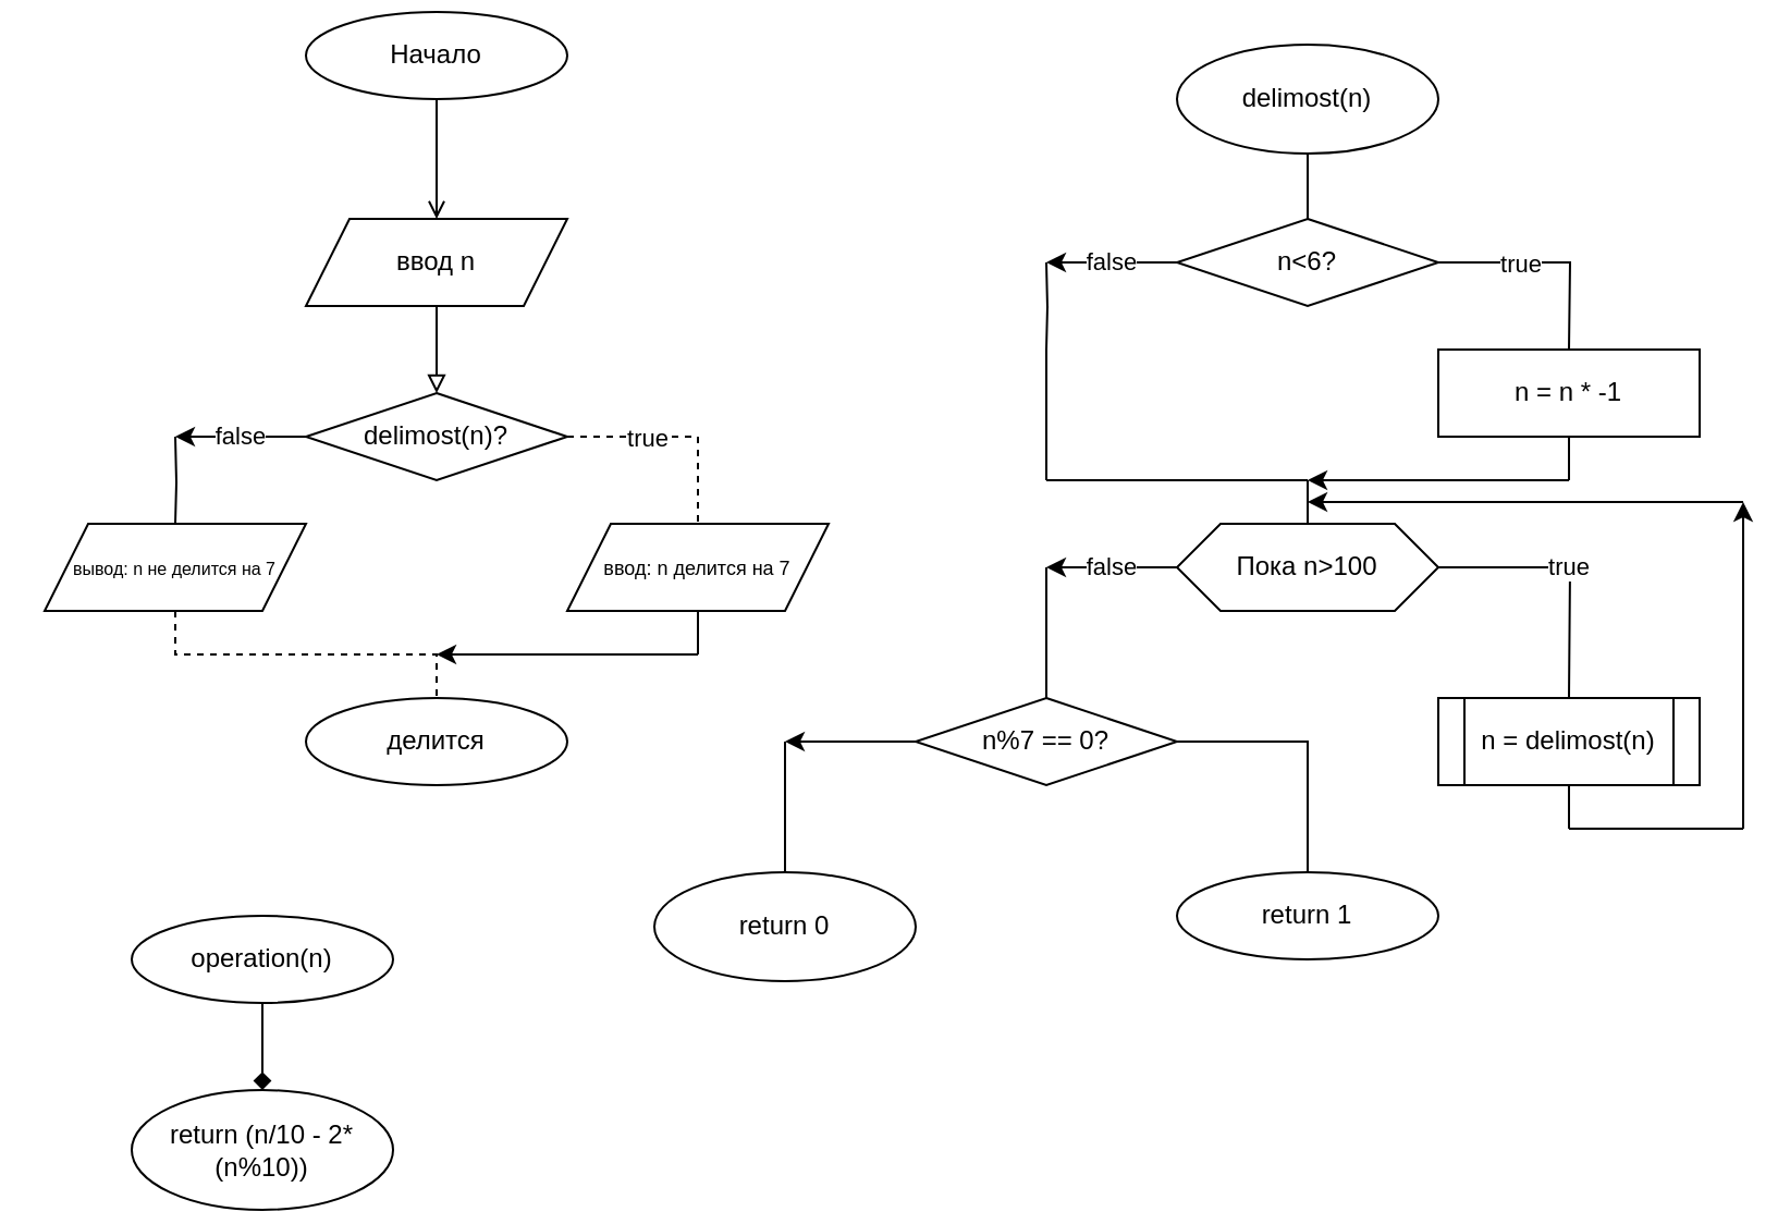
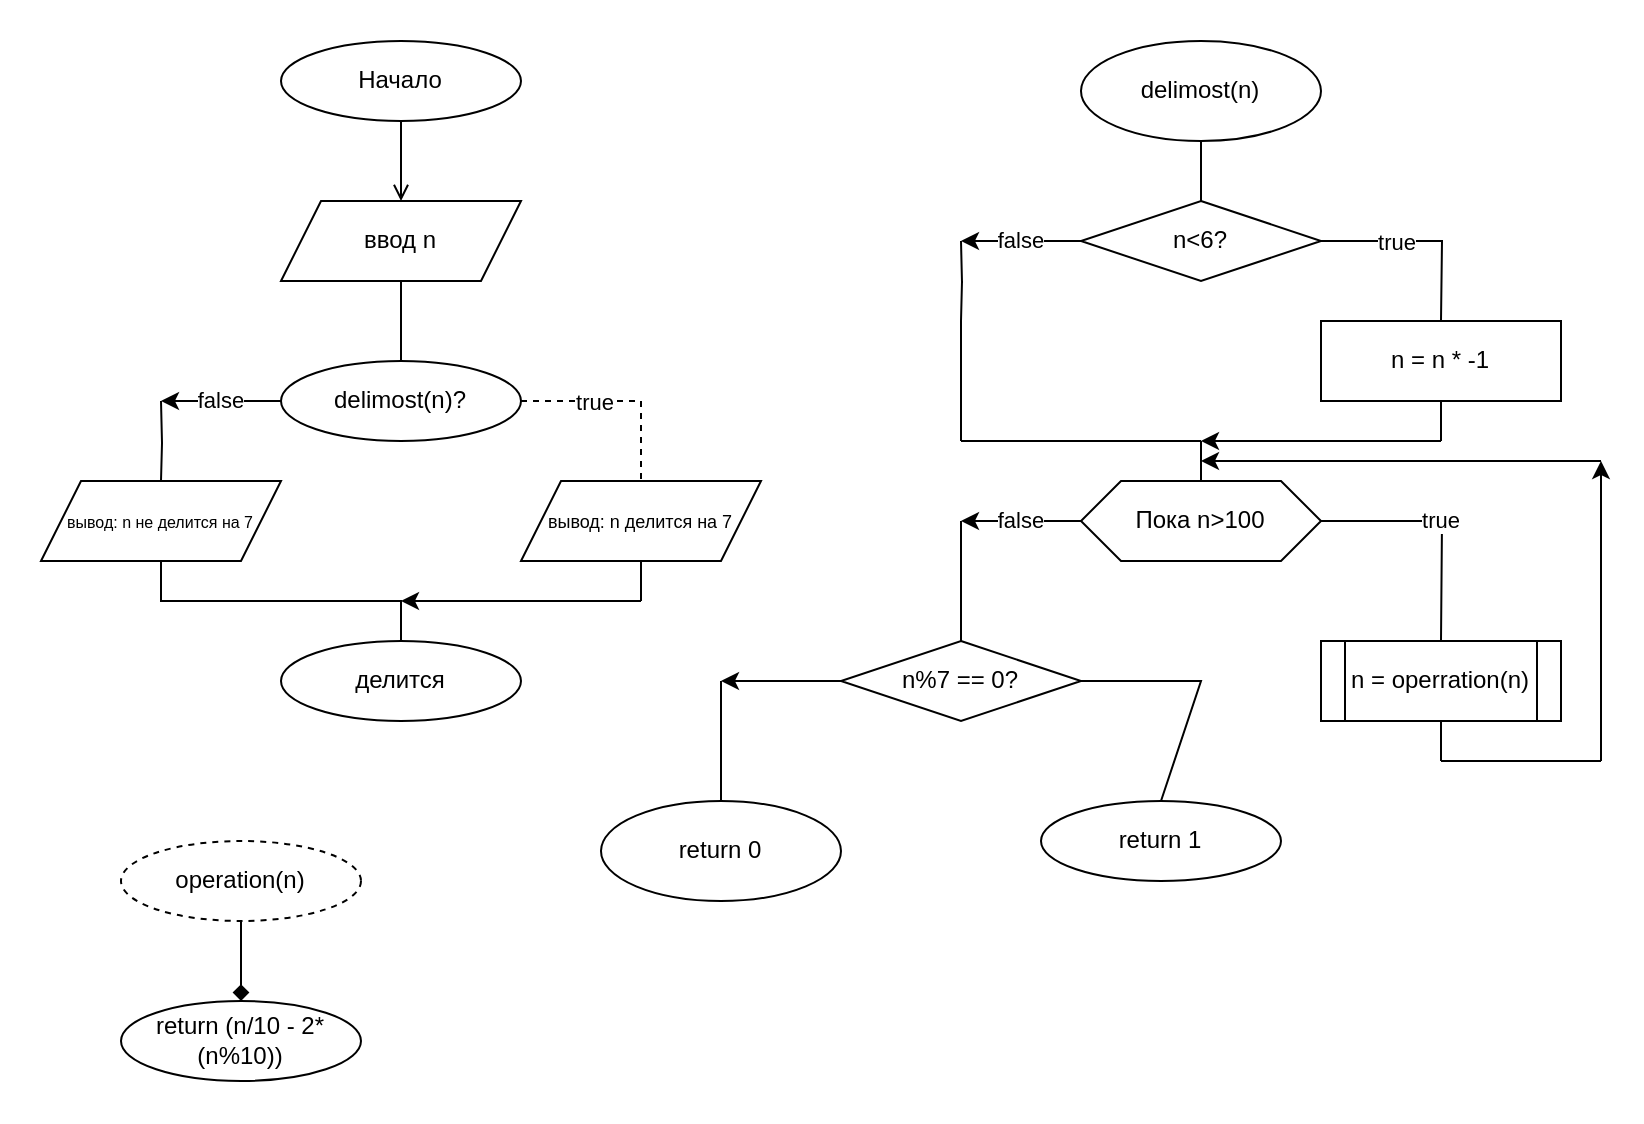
  <mxCell id="0" />
  <mxCell id="1" parent="0" />
  <mxCell id="2" value="" style="edgeStyle=orthogonalEdgeStyle;rounded=0;orthogonalLoop=1;jettySize=auto;html=1;endArrow=open;endFill=0;" parent="1" source="3" target="5" edge="1"><mxGeometry relative="1" as="geometry" /></mxCell>
- <mxCell id="3" value="Начало" style="ellipse;whiteSpace=wrap;html=1;" parent="1" vertex="1"><mxGeometry x="140" y="5" width="120" height="40" as="geometry" /></mxCell>
- <mxCell id="4" value="" style="edgeStyle=orthogonalEdgeStyle;rounded=0;orthogonalLoop=1;jettySize=auto;html=1;endArrow=block;endFill=0;" parent="1" source="5" target="9" edge="1"><mxGeometry relative="1" as="geometry" /></mxCell>
+ <mxCell id="3" value="Начало" style="ellipse;whiteSpace=wrap;html=1;" parent="1" vertex="1"><mxGeometry x="140" y="20" width="120" height="40" as="geometry" /></mxCell>
+ <mxCell id="4" value="" style="edgeStyle=orthogonalEdgeStyle;rounded=0;orthogonalLoop=1;jettySize=auto;html=1;endArrow=none;endFill=0;" parent="1" source="5" target="9" edge="1"><mxGeometry relative="1" as="geometry" /></mxCell>
  <mxCell id="5" value="ввод n" style="shape=parallelogram;perimeter=parallelogramPerimeter;whiteSpace=wrap;html=1;fixedSize=1;" parent="1" vertex="1"><mxGeometry x="140" y="100" width="120" height="40" as="geometry" /></mxCell>
  <mxCell id="6" value="" style="edgeStyle=orthogonalEdgeStyle;rounded=0;orthogonalLoop=1;jettySize=auto;html=1;exitX=1;exitY=0.5;exitDx=0;exitDy=0;endArrow=none;endFill=0;dashed=1;" parent="1" source="9" target="10" edge="1"><mxGeometry relative="1" as="geometry" /></mxCell>
  <mxCell id="7" value="true" style="edgeLabel;html=1;align=center;verticalAlign=middle;resizable=0;points=[];" parent="6" vertex="1" connectable="0"><mxGeometry x="-0.271" y="-2" relative="1" as="geometry"><mxPoint y="-2" as="offset" /></mxGeometry></mxCell>
  <mxCell id="8" value="" style="edgeStyle=orthogonalEdgeStyle;rounded=0;orthogonalLoop=1;jettySize=auto;html=1;endArrow=none;endFill=0;" parent="1" target="12" edge="1"><mxGeometry relative="1" as="geometry"><mxPoint x="80" y="200" as="sourcePoint" /><mxPoint x="90" y="260" as="targetPoint" /></mxGeometry></mxCell>
- <mxCell id="9" value="delimost(n)?" style="rhombus;whiteSpace=wrap;html=1;" parent="1" vertex="1"><mxGeometry x="140" y="180" width="120" height="40" as="geometry" /></mxCell>
- <mxCell id="10" value="&lt;font style=&quot;font-size: 9px&quot;&gt;ввод: n делится на 7&lt;/font&gt;" style="shape=parallelogram;perimeter=parallelogramPerimeter;whiteSpace=wrap;html=1;fixedSize=1;" parent="1" vertex="1"><mxGeometry x="260" y="240" width="120" height="40" as="geometry" /></mxCell>
- <mxCell id="11" value="" style="edgeStyle=orthogonalEdgeStyle;rounded=0;orthogonalLoop=1;jettySize=auto;html=1;endArrow=none;endFill=0;exitX=0.5;exitY=1;exitDx=0;exitDy=0;dashed=1;" parent="1" source="12" target="14" edge="1"><mxGeometry relative="1" as="geometry" /></mxCell>
+ <mxCell id="9" value="delimost(n)?" style="ellipse;whiteSpace=wrap;html=1;" parent="1" vertex="1"><mxGeometry x="140" y="180" width="120" height="40" as="geometry" /></mxCell>
+ <mxCell id="10" value="&lt;font style=&quot;font-size: 9px&quot;&gt;вывод: n делится на 7&lt;/font&gt;" style="shape=parallelogram;perimeter=parallelogramPerimeter;whiteSpace=wrap;html=1;fixedSize=1;" parent="1" vertex="1"><mxGeometry x="260" y="240" width="120" height="40" as="geometry" /></mxCell>
+ <mxCell id="11" value="" style="edgeStyle=orthogonalEdgeStyle;rounded=0;orthogonalLoop=1;jettySize=auto;html=1;endArrow=none;endFill=0;exitX=0.5;exitY=1;exitDx=0;exitDy=0;" parent="1" source="12" target="14" edge="1"><mxGeometry relative="1" as="geometry" /></mxCell>
  <mxCell id="12" value="&lt;font style=&quot;font-size: 8px&quot;&gt;вывод: n не делится на 7&lt;/font&gt;" style="shape=parallelogram;perimeter=parallelogramPerimeter;whiteSpace=wrap;html=1;fixedSize=1;" parent="1" vertex="1"><mxGeometry x="20" y="240" width="120" height="40" as="geometry" /></mxCell>
  <mxCell id="13" value="false" style="endArrow=classic;html=1;exitX=0;exitY=0.5;exitDx=0;exitDy=0;" parent="1" source="9" edge="1"><mxGeometry width="50" height="50" relative="1" as="geometry"><mxPoint x="160" y="280" as="sourcePoint" /><mxPoint x="80" y="200" as="targetPoint" /></mxGeometry></mxCell>
  <mxCell id="14" value="делится" style="ellipse;whiteSpace=wrap;html=1;" parent="1" vertex="1"><mxGeometry x="140" y="320" width="120" height="40" as="geometry" /></mxCell>
  <mxCell id="15" value="" style="endArrow=classic;html=1;" parent="1" edge="1"><mxGeometry width="50" height="50" relative="1" as="geometry"><mxPoint x="320" y="300" as="sourcePoint" /><mxPoint x="200" y="300" as="targetPoint" /></mxGeometry></mxCell>
  <mxCell id="16" value="" style="endArrow=none;html=1;entryX=0.5;entryY=1;entryDx=0;entryDy=0;" parent="1" target="10" edge="1"><mxGeometry width="50" height="50" relative="1" as="geometry"><mxPoint x="320" y="300" as="sourcePoint" /><mxPoint x="210" y="310" as="targetPoint" /></mxGeometry></mxCell>
  <mxCell id="17" value="" style="edgeStyle=orthogonalEdgeStyle;rounded=0;orthogonalLoop=1;jettySize=auto;html=1;endArrow=none;endFill=0;" parent="1" source="18" edge="1"><mxGeometry relative="1" as="geometry"><mxPoint x="600" y="100" as="targetPoint" /></mxGeometry></mxCell>
  <mxCell id="18" value="delimost(n)" style="ellipse;whiteSpace=wrap;html=1;" parent="1" vertex="1"><mxGeometry x="540" y="20" width="120" height="50" as="geometry" /></mxCell>
  <mxCell id="19" value="" style="edgeStyle=orthogonalEdgeStyle;rounded=0;orthogonalLoop=1;jettySize=auto;html=1;exitX=1;exitY=0.5;exitDx=0;exitDy=0;endArrow=none;endFill=0;" parent="1" source="22" edge="1"><mxGeometry relative="1" as="geometry"><mxPoint x="720" y="160" as="targetPoint" /></mxGeometry></mxCell>
  <mxCell id="20" value="true" style="edgeLabel;html=1;align=center;verticalAlign=middle;resizable=0;points=[];" parent="19" vertex="1" connectable="0"><mxGeometry x="-0.271" y="-2" relative="1" as="geometry"><mxPoint y="-2" as="offset" /></mxGeometry></mxCell>
  <mxCell id="21" value="" style="edgeStyle=orthogonalEdgeStyle;rounded=0;orthogonalLoop=1;jettySize=auto;html=1;endArrow=none;endFill=0;" parent="1" edge="1"><mxGeometry relative="1" as="geometry"><mxPoint x="480" y="120" as="sourcePoint" /><mxPoint x="480" y="160" as="targetPoint" /></mxGeometry></mxCell>
  <mxCell id="22" value="n&amp;lt;6?" style="rhombus;whiteSpace=wrap;html=1;" parent="1" vertex="1"><mxGeometry x="540" y="100" width="120" height="40" as="geometry" /></mxCell>
  <mxCell id="23" value="false" style="endArrow=classic;html=1;exitX=0;exitY=0.5;exitDx=0;exitDy=0;" parent="1" source="22" edge="1"><mxGeometry width="50" height="50" relative="1" as="geometry"><mxPoint x="560" y="200" as="sourcePoint" /><mxPoint x="480" y="120" as="targetPoint" /></mxGeometry></mxCell>
  <mxCell id="24" value="n = n * -1" style="rounded=0;whiteSpace=wrap;html=1;" parent="1" vertex="1"><mxGeometry x="660" y="160" width="120" height="40" as="geometry" /></mxCell>
  <mxCell id="25" value="true" style="edgeStyle=orthogonalEdgeStyle;rounded=0;orthogonalLoop=1;jettySize=auto;html=1;endArrow=none;endFill=0;exitX=1;exitY=0.5;exitDx=0;exitDy=0;" parent="1" source="26" edge="1"><mxGeometry relative="1" as="geometry"><mxPoint x="720" y="320" as="targetPoint" /></mxGeometry></mxCell>
  <mxCell id="26" value="Пока n&amp;gt;100" style="shape=hexagon;perimeter=hexagonPerimeter2;whiteSpace=wrap;html=1;fixedSize=1;" parent="1" vertex="1"><mxGeometry x="540" y="240" width="120" height="40" as="geometry" /></mxCell>
  <mxCell id="27" value="" style="endArrow=none;html=1;" parent="1" edge="1"><mxGeometry width="50" height="50" relative="1" as="geometry"><mxPoint x="480" y="220" as="sourcePoint" /><mxPoint x="480" y="160" as="targetPoint" /></mxGeometry></mxCell>
  <mxCell id="28" value="" style="endArrow=none;html=1;" parent="1" edge="1"><mxGeometry width="50" height="50" relative="1" as="geometry"><mxPoint x="480" y="220" as="sourcePoint" /><mxPoint x="600" y="220" as="targetPoint" /></mxGeometry></mxCell>
  <mxCell id="29" value="" style="endArrow=none;html=1;exitX=0.5;exitY=0;exitDx=0;exitDy=0;" parent="1" source="26" edge="1"><mxGeometry width="50" height="50" relative="1" as="geometry"><mxPoint x="550" y="270" as="sourcePoint" /><mxPoint x="600" y="220" as="targetPoint" /></mxGeometry></mxCell>
  <mxCell id="30" value="" style="endArrow=none;html=1;exitX=0.5;exitY=1;exitDx=0;exitDy=0;" parent="1" source="24" edge="1"><mxGeometry width="50" height="50" relative="1" as="geometry"><mxPoint x="550" y="270" as="sourcePoint" /><mxPoint x="720" y="220" as="targetPoint" /></mxGeometry></mxCell>
  <mxCell id="31" value="" style="endArrow=classic;html=1;" parent="1" edge="1"><mxGeometry width="50" height="50" relative="1" as="geometry"><mxPoint x="720" y="220" as="sourcePoint" /><mxPoint x="600" y="220" as="targetPoint" /></mxGeometry></mxCell>
- <mxCell id="32" value="n = delimost(n)" style="shape=process;whiteSpace=wrap;html=1;backgroundOutline=1;" parent="1" vertex="1"><mxGeometry x="660" y="320" width="120" height="40" as="geometry" /></mxCell>
+ <mxCell id="32" value="n = operration(n)" style="shape=process;whiteSpace=wrap;html=1;backgroundOutline=1;" parent="1" vertex="1"><mxGeometry x="660" y="320" width="120" height="40" as="geometry" /></mxCell>
  <mxCell id="33" value="" style="endArrow=none;html=1;entryX=0.5;entryY=1;entryDx=0;entryDy=0;" parent="1" target="32" edge="1"><mxGeometry width="50" height="50" relative="1" as="geometry"><mxPoint x="720" y="380" as="sourcePoint" /><mxPoint x="600" y="300" as="targetPoint" /></mxGeometry></mxCell>
  <mxCell id="34" value="" style="endArrow=none;html=1;" parent="1" edge="1"><mxGeometry width="50" height="50" relative="1" as="geometry"><mxPoint x="800" y="380" as="sourcePoint" /><mxPoint x="720" y="380" as="targetPoint" /></mxGeometry></mxCell>
  <mxCell id="35" value="" style="endArrow=classic;html=1;" parent="1" edge="1"><mxGeometry width="50" height="50" relative="1" as="geometry"><mxPoint x="800" y="380" as="sourcePoint" /><mxPoint x="800" y="230" as="targetPoint" /></mxGeometry></mxCell>
  <mxCell id="36" value="" style="endArrow=classic;html=1;" parent="1" edge="1"><mxGeometry width="50" height="50" relative="1" as="geometry"><mxPoint x="800" y="230" as="sourcePoint" /><mxPoint x="600" y="230" as="targetPoint" /></mxGeometry></mxCell>
  <mxCell id="37" value="n%7 == 0?" style="rhombus;whiteSpace=wrap;html=1;" parent="1" vertex="1"><mxGeometry x="420" y="320" width="120" height="40" as="geometry" /></mxCell>
  <mxCell id="38" value="" style="endArrow=none;html=1;exitX=0.5;exitY=0;exitDx=0;exitDy=0;" parent="1" source="37" edge="1"><mxGeometry width="50" height="50" relative="1" as="geometry"><mxPoint x="550" y="350" as="sourcePoint" /><mxPoint x="480" y="260" as="targetPoint" /></mxGeometry></mxCell>
  <mxCell id="39" value="false" style="endArrow=classic;html=1;" parent="1" edge="1"><mxGeometry width="50" height="50" relative="1" as="geometry"><mxPoint x="540" y="260" as="sourcePoint" /><mxPoint x="480" y="260" as="targetPoint" /></mxGeometry></mxCell>
- <mxCell id="40" value="return 1" style="ellipse;whiteSpace=wrap;html=1;" parent="1" vertex="1"><mxGeometry x="540" y="400" width="120" height="40" as="geometry" /></mxCell>
+ <mxCell id="40" value="return 1" style="ellipse;whiteSpace=wrap;html=1;" parent="1" vertex="1"><mxGeometry x="520" y="400" width="120" height="40" as="geometry" /></mxCell>
  <mxCell id="41" value="return 0" style="ellipse;whiteSpace=wrap;html=1;" parent="1" vertex="1"><mxGeometry x="300" y="400" width="120" height="50" as="geometry" /></mxCell>
  <mxCell id="42" value="" style="endArrow=none;html=1;entryX=1;entryY=0.5;entryDx=0;entryDy=0;exitX=0.5;exitY=0;exitDx=0;exitDy=0;jumpSize=4;rounded=0;" parent="1" source="40" target="37" edge="1"><mxGeometry width="50" height="50" relative="1" as="geometry"><mxPoint x="550" y="380" as="sourcePoint" /><mxPoint x="600" y="330" as="targetPoint" /><Array as="points"><mxPoint x="600" y="340" /></Array></mxGeometry></mxCell>
  <mxCell id="43" value="" style="endArrow=classic;html=1;exitX=0;exitY=0.5;exitDx=0;exitDy=0;" parent="1" source="37" edge="1"><mxGeometry width="50" height="50" relative="1" as="geometry"><mxPoint x="550" y="380" as="sourcePoint" /><mxPoint x="360" y="340" as="targetPoint" /></mxGeometry></mxCell>
  <mxCell id="44" value="" style="endArrow=none;html=1;exitX=0.5;exitY=0;exitDx=0;exitDy=0;" parent="1" source="41" edge="1"><mxGeometry width="50" height="50" relative="1" as="geometry"><mxPoint x="550" y="380" as="sourcePoint" /><mxPoint x="360" y="340" as="targetPoint" /></mxGeometry></mxCell>
- <mxCell id="45" value="operation(n)" style="ellipse;whiteSpace=wrap;html=1;" parent="1" vertex="1"><mxGeometry x="60" y="420" width="120" height="40" as="geometry" /></mxCell>
- <mxCell id="46" value="return (n/10 - 2*(n%10))" style="ellipse;whiteSpace=wrap;html=1;" parent="1" vertex="1"><mxGeometry x="60" y="500" width="120" height="55" as="geometry" /></mxCell>
+ <mxCell id="45" value="operation(n)" style="ellipse;whiteSpace=wrap;html=1;dashed=1;" parent="1" vertex="1"><mxGeometry x="60" y="420" width="120" height="40" as="geometry" /></mxCell>
+ <mxCell id="46" value="return (n/10 - 2*(n%10))" style="ellipse;whiteSpace=wrap;html=1;" parent="1" vertex="1"><mxGeometry x="60" y="500" width="120" height="40" as="geometry" /></mxCell>
  <mxCell id="47" value="" style="endArrow=diamond;html=1;exitX=0.5;exitY=1;exitDx=0;exitDy=0;entryX=0.5;entryY=0;entryDx=0;entryDy=0;" parent="1" source="45" target="46" edge="1"><mxGeometry width="50" height="50" relative="1" as="geometry"><mxPoint x="240" y="480" as="sourcePoint" /><mxPoint x="290" y="430" as="targetPoint" /></mxGeometry></mxCell>
